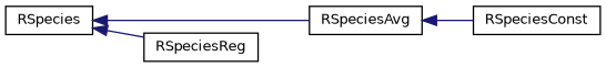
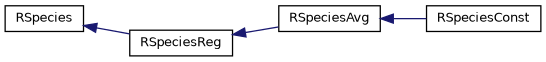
  digraph {
    rankdir=LR
    node [color=black fillcolor=white fontname=Helvetica fontsize=10 shape=record style=filled]
    edge [color=midnightblue dir=back fontname=Helvetica fontsize=10 labelfontname=Helvetica labelfontsize=10 style=solid]
    n1 [height=0.2 label=RSpecies width=0.4]
    n2 [height=0.2 label=RSpeciesAvg width=0.4]
    n3 [height=0.2 label=RSpeciesReg width=0.4]
    n4 [height=0.2 label=RSpeciesConst width=0.4]
-   n1 -> n2
+   n3 -> n2
    n1 -> n3
    n2 -> n4
  }
